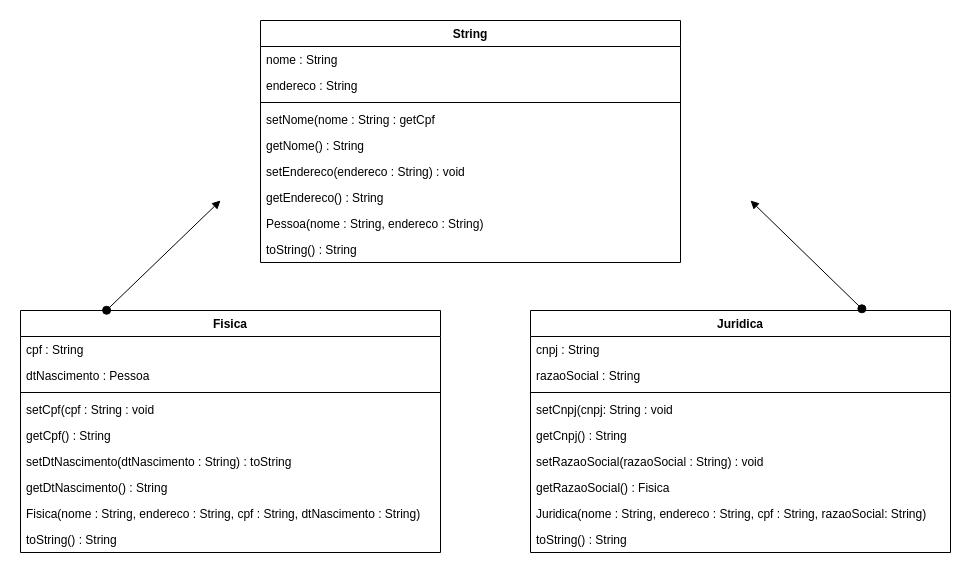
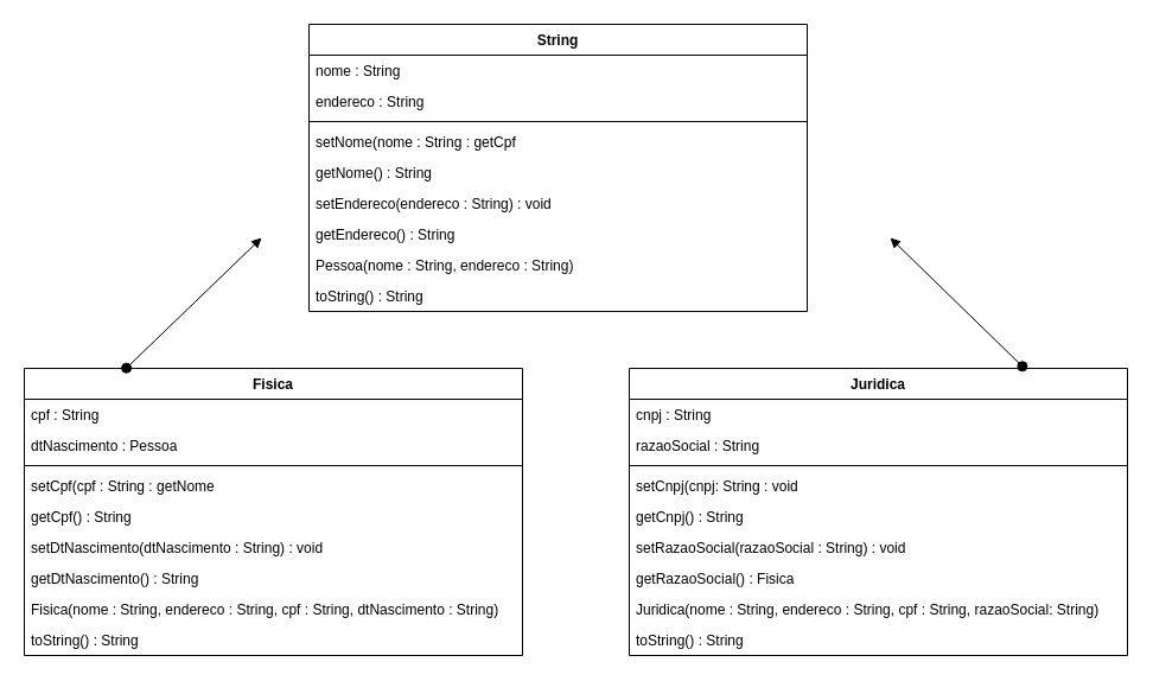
  <mxCell id="0" />
  <mxCell id="1" parent="0" />
  <mxCell id="2" value="Fisica" style="swimlane;fontStyle=1;align=center;verticalAlign=top;childLayout=stackLayout;horizontal=1;startSize=26;horizontalStack=0;resizeParent=1;resizeParentMax=0;resizeLast=0;collapsible=1;marginBottom=0;" vertex="1" parent="1"><mxGeometry x="20" y="310" width="420" height="242" as="geometry" /></mxCell>
  <mxCell id="3" value="cpf : String" style="text;strokeColor=none;fillColor=none;align=left;verticalAlign=top;spacingLeft=4;spacingRight=4;overflow=hidden;rotatable=0;points=[[0,0.5],[1,0.5]];portConstraint=eastwest;" vertex="1" parent="2"><mxGeometry y="26" width="420" height="26" as="geometry" /></mxCell>
  <mxCell id="4" value="dtNascimento : Pessoa" style="text;strokeColor=none;fillColor=none;align=left;verticalAlign=top;spacingLeft=4;spacingRight=4;overflow=hidden;rotatable=0;points=[[0,0.5],[1,0.5]];portConstraint=eastwest;" vertex="1" parent="2"><mxGeometry y="52" width="420" height="26" as="geometry" /></mxCell>
  <mxCell id="5" value="" style="line;strokeWidth=1;fillColor=none;align=left;verticalAlign=middle;spacingTop=-1;spacingLeft=3;spacingRight=3;rotatable=0;labelPosition=right;points=[];portConstraint=eastwest;strokeColor=inherit;" vertex="1" parent="2"><mxGeometry y="78" width="420" height="8" as="geometry" /></mxCell>
- <mxCell id="6" value="setCpf(cpf : String : void" style="text;strokeColor=none;fillColor=none;align=left;verticalAlign=top;spacingLeft=4;spacingRight=4;overflow=hidden;rotatable=0;points=[[0,0.5],[1,0.5]];portConstraint=eastwest;" vertex="1" parent="2"><mxGeometry y="86" width="420" height="26" as="geometry" /></mxCell>
+ <mxCell id="6" value="setCpf(cpf : String : getNome" style="text;strokeColor=none;fillColor=none;align=left;verticalAlign=top;spacingLeft=4;spacingRight=4;overflow=hidden;rotatable=0;points=[[0,0.5],[1,0.5]];portConstraint=eastwest;" vertex="1" parent="2"><mxGeometry y="86" width="420" height="26" as="geometry" /></mxCell>
  <mxCell id="7" value="getCpf() : String" style="text;strokeColor=none;fillColor=none;align=left;verticalAlign=top;spacingLeft=4;spacingRight=4;overflow=hidden;rotatable=0;points=[[0,0.5],[1,0.5]];portConstraint=eastwest;" vertex="1" parent="2"><mxGeometry y="112" width="420" height="26" as="geometry" /></mxCell>
- <mxCell id="8" value="setDtNascimento(dtNascimento : String) : toString" style="text;strokeColor=none;fillColor=none;align=left;verticalAlign=top;spacingLeft=4;spacingRight=4;overflow=hidden;rotatable=0;points=[[0,0.5],[1,0.5]];portConstraint=eastwest;" vertex="1" parent="2"><mxGeometry y="138" width="420" height="26" as="geometry" /></mxCell>
+ <mxCell id="8" value="setDtNascimento(dtNascimento : String) : void" style="text;strokeColor=none;fillColor=none;align=left;verticalAlign=top;spacingLeft=4;spacingRight=4;overflow=hidden;rotatable=0;points=[[0,0.5],[1,0.5]];portConstraint=eastwest;" vertex="1" parent="2"><mxGeometry y="138" width="420" height="26" as="geometry" /></mxCell>
  <mxCell id="9" value="getDtNascimento() : String" style="text;strokeColor=none;fillColor=none;align=left;verticalAlign=top;spacingLeft=4;spacingRight=4;overflow=hidden;rotatable=0;points=[[0,0.5],[1,0.5]];portConstraint=eastwest;" vertex="1" parent="2"><mxGeometry y="164" width="420" height="26" as="geometry" /></mxCell>
  <mxCell id="10" value="Fisica(nome : String, endereco : String, cpf : String, dtNascimento : String)" style="text;strokeColor=none;fillColor=none;align=left;verticalAlign=top;spacingLeft=4;spacingRight=4;overflow=hidden;rotatable=0;points=[[0,0.5],[1,0.5]];portConstraint=eastwest;" vertex="1" parent="2"><mxGeometry y="190" width="420" height="26" as="geometry" /></mxCell>
  <mxCell id="11" value="toString() : String" style="text;strokeColor=none;fillColor=none;align=left;verticalAlign=top;spacingLeft=4;spacingRight=4;overflow=hidden;rotatable=0;points=[[0,0.5],[1,0.5]];portConstraint=eastwest;" vertex="1" parent="2"><mxGeometry y="216" width="420" height="26" as="geometry" /></mxCell>
  <mxCell id="12" value="Juridica" style="swimlane;fontStyle=1;align=center;verticalAlign=top;childLayout=stackLayout;horizontal=1;startSize=26;horizontalStack=0;resizeParent=1;resizeParentMax=0;resizeLast=0;collapsible=1;marginBottom=0;" vertex="1" parent="1"><mxGeometry x="530" y="310" width="420" height="242" as="geometry" /></mxCell>
  <mxCell id="13" value="cnpj : String" style="text;strokeColor=none;fillColor=none;align=left;verticalAlign=top;spacingLeft=4;spacingRight=4;overflow=hidden;rotatable=0;points=[[0,0.5],[1,0.5]];portConstraint=eastwest;" vertex="1" parent="12"><mxGeometry y="26" width="420" height="26" as="geometry" /></mxCell>
  <mxCell id="14" value="razaoSocial : String" style="text;strokeColor=none;fillColor=none;align=left;verticalAlign=top;spacingLeft=4;spacingRight=4;overflow=hidden;rotatable=0;points=[[0,0.5],[1,0.5]];portConstraint=eastwest;" vertex="1" parent="12"><mxGeometry y="52" width="420" height="26" as="geometry" /></mxCell>
  <mxCell id="15" value="" style="line;strokeWidth=1;fillColor=none;align=left;verticalAlign=middle;spacingTop=-1;spacingLeft=3;spacingRight=3;rotatable=0;labelPosition=right;points=[];portConstraint=eastwest;strokeColor=inherit;" vertex="1" parent="12"><mxGeometry y="78" width="420" height="8" as="geometry" /></mxCell>
  <mxCell id="16" value="setCnpj(cnpj: String : void" style="text;strokeColor=none;fillColor=none;align=left;verticalAlign=top;spacingLeft=4;spacingRight=4;overflow=hidden;rotatable=0;points=[[0,0.5],[1,0.5]];portConstraint=eastwest;" vertex="1" parent="12"><mxGeometry y="86" width="420" height="26" as="geometry" /></mxCell>
  <mxCell id="17" value="getCnpj() : String" style="text;strokeColor=none;fillColor=none;align=left;verticalAlign=top;spacingLeft=4;spacingRight=4;overflow=hidden;rotatable=0;points=[[0,0.5],[1,0.5]];portConstraint=eastwest;" vertex="1" parent="12"><mxGeometry y="112" width="420" height="26" as="geometry" /></mxCell>
  <mxCell id="18" value="setRazaoSocial(razaoSocial : String) : void" style="text;strokeColor=none;fillColor=none;align=left;verticalAlign=top;spacingLeft=4;spacingRight=4;overflow=hidden;rotatable=0;points=[[0,0.5],[1,0.5]];portConstraint=eastwest;" vertex="1" parent="12"><mxGeometry y="138" width="420" height="26" as="geometry" /></mxCell>
  <mxCell id="19" value="getRazaoSocial() : Fisica" style="text;strokeColor=none;fillColor=none;align=left;verticalAlign=top;spacingLeft=4;spacingRight=4;overflow=hidden;rotatable=0;points=[[0,0.5],[1,0.5]];portConstraint=eastwest;" vertex="1" parent="12"><mxGeometry y="164" width="420" height="26" as="geometry" /></mxCell>
  <mxCell id="20" value="Juridica(nome : String, endereco : String, cpf : String, razaoSocial: String)" style="text;strokeColor=none;fillColor=none;align=left;verticalAlign=top;spacingLeft=4;spacingRight=4;overflow=hidden;rotatable=0;points=[[0,0.5],[1,0.5]];portConstraint=eastwest;" vertex="1" parent="12"><mxGeometry y="190" width="420" height="26" as="geometry" /></mxCell>
  <mxCell id="21" value="toString() : String" style="text;strokeColor=none;fillColor=none;align=left;verticalAlign=top;spacingLeft=4;spacingRight=4;overflow=hidden;rotatable=0;points=[[0,0.5],[1,0.5]];portConstraint=eastwest;" vertex="1" parent="12"><mxGeometry y="216" width="420" height="26" as="geometry" /></mxCell>
  <mxCell id="22" value="String" style="swimlane;fontStyle=1;align=center;verticalAlign=top;childLayout=stackLayout;horizontal=1;startSize=26;horizontalStack=0;resizeParent=1;resizeParentMax=0;resizeLast=0;collapsible=1;marginBottom=0;" vertex="1" parent="1"><mxGeometry x="260" y="20" width="420" height="242" as="geometry" /></mxCell>
  <mxCell id="23" value="nome : String" style="text;strokeColor=none;fillColor=none;align=left;verticalAlign=top;spacingLeft=4;spacingRight=4;overflow=hidden;rotatable=0;points=[[0,0.5],[1,0.5]];portConstraint=eastwest;" vertex="1" parent="22"><mxGeometry y="26" width="420" height="26" as="geometry" /></mxCell>
  <mxCell id="24" value="endereco : String" style="text;strokeColor=none;fillColor=none;align=left;verticalAlign=top;spacingLeft=4;spacingRight=4;overflow=hidden;rotatable=0;points=[[0,0.5],[1,0.5]];portConstraint=eastwest;" vertex="1" parent="22"><mxGeometry y="52" width="420" height="26" as="geometry" /></mxCell>
  <mxCell id="25" value="" style="line;strokeWidth=1;fillColor=none;align=left;verticalAlign=middle;spacingTop=-1;spacingLeft=3;spacingRight=3;rotatable=0;labelPosition=right;points=[];portConstraint=eastwest;strokeColor=inherit;" vertex="1" parent="22"><mxGeometry y="78" width="420" height="8" as="geometry" /></mxCell>
  <mxCell id="26" value="setNome(nome : String : getCpf" style="text;strokeColor=none;fillColor=none;align=left;verticalAlign=top;spacingLeft=4;spacingRight=4;overflow=hidden;rotatable=0;points=[[0,0.5],[1,0.5]];portConstraint=eastwest;" vertex="1" parent="22"><mxGeometry y="86" width="420" height="26" as="geometry" /></mxCell>
  <mxCell id="27" value="getNome() : String" style="text;strokeColor=none;fillColor=none;align=left;verticalAlign=top;spacingLeft=4;spacingRight=4;overflow=hidden;rotatable=0;points=[[0,0.5],[1,0.5]];portConstraint=eastwest;" vertex="1" parent="22"><mxGeometry y="112" width="420" height="26" as="geometry" /></mxCell>
  <mxCell id="28" value="setEndereco(endereco : String) : void" style="text;strokeColor=none;fillColor=none;align=left;verticalAlign=top;spacingLeft=4;spacingRight=4;overflow=hidden;rotatable=0;points=[[0,0.5],[1,0.5]];portConstraint=eastwest;" vertex="1" parent="22"><mxGeometry y="138" width="420" height="26" as="geometry" /></mxCell>
  <mxCell id="29" value="getEndereco() : String" style="text;strokeColor=none;fillColor=none;align=left;verticalAlign=top;spacingLeft=4;spacingRight=4;overflow=hidden;rotatable=0;points=[[0,0.5],[1,0.5]];portConstraint=eastwest;" vertex="1" parent="22"><mxGeometry y="164" width="420" height="26" as="geometry" /></mxCell>
  <mxCell id="30" value="Pessoa(nome : String, endereco : String)" style="text;strokeColor=none;fillColor=none;align=left;verticalAlign=top;spacingLeft=4;spacingRight=4;overflow=hidden;rotatable=0;points=[[0,0.5],[1,0.5]];portConstraint=eastwest;" vertex="1" parent="22"><mxGeometry y="190" width="420" height="26" as="geometry" /></mxCell>
  <mxCell id="31" value="toString() : String" style="text;strokeColor=none;fillColor=none;align=left;verticalAlign=top;spacingLeft=4;spacingRight=4;overflow=hidden;rotatable=0;points=[[0,0.5],[1,0.5]];portConstraint=eastwest;" vertex="1" parent="22"><mxGeometry y="216" width="420" height="26" as="geometry" /></mxCell>
  <mxCell id="32" value="" style="html=1;verticalAlign=bottom;startArrow=oval;startFill=1;endArrow=block;startSize=8;rounded=0;exitX=0.789;exitY=-0.007;exitDx=0;exitDy=0;exitPerimeter=0;" edge="1" parent="1" source="12"><mxGeometry width="60" relative="1" as="geometry"><mxPoint x="830" y="290" as="sourcePoint" /><mxPoint x="750" y="200" as="targetPoint" /></mxGeometry></mxCell>
  <mxCell id="33" value="" style="html=1;verticalAlign=bottom;startArrow=oval;startFill=1;endArrow=block;startSize=8;rounded=0;exitX=0.205;exitY=-0.001;exitDx=0;exitDy=0;exitPerimeter=0;" edge="1" parent="1" source="2"><mxGeometry width="60" relative="1" as="geometry"><mxPoint x="120" y="300" as="sourcePoint" /><mxPoint x="220" y="200" as="targetPoint" /></mxGeometry></mxCell>
